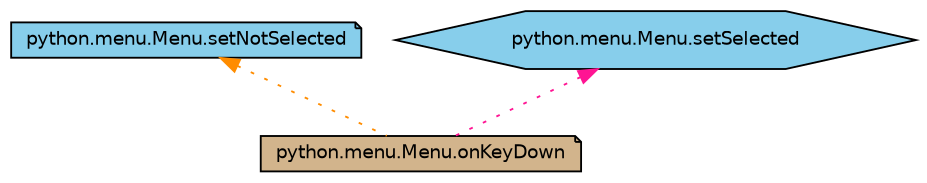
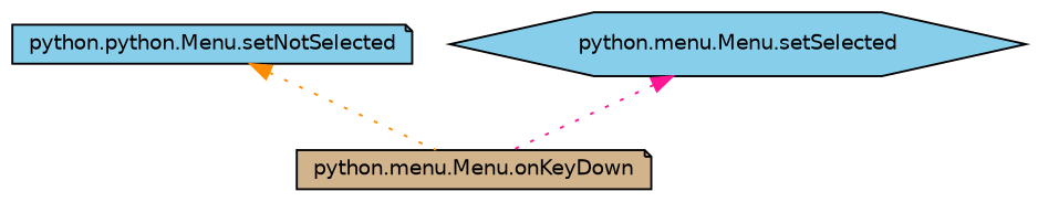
  digraph {
    rankdir=TB
    node [color=black fillcolor=skyblue fontname=Helvetica fontsize=10 shape=note style=filled]
    edge [dir=back fontname=Helvetica fontsize=10 labelfontname=Helvetica labelfontsize=10 style=dotted]
-   n1 [fontcolor=black height=0.2 label="python.menu.Menu.setNotSelected" width=0.4]
+   n1 [fontcolor=black height=0.2 label="python.python.Menu.setNotSelected" width=0.4]
    n2 [fillcolor=tan height=0.2 label="python.menu.Menu.onKeyDown" width=0.4]
    n3 [height=0.2 label="python.menu.Menu.setSelected" shape=hexagon width=0.4]
    n1 -> n2 [color=darkorange]
    n3 -> n2 [color=deeppink]
  }
